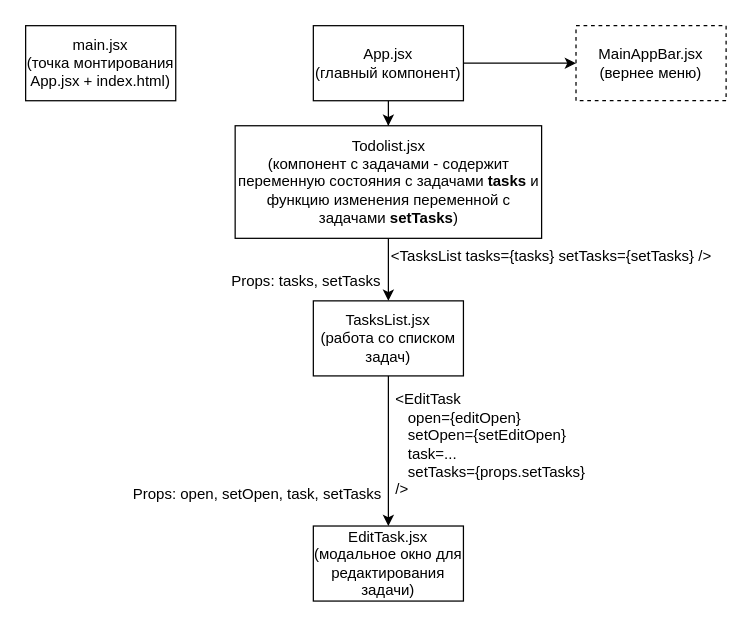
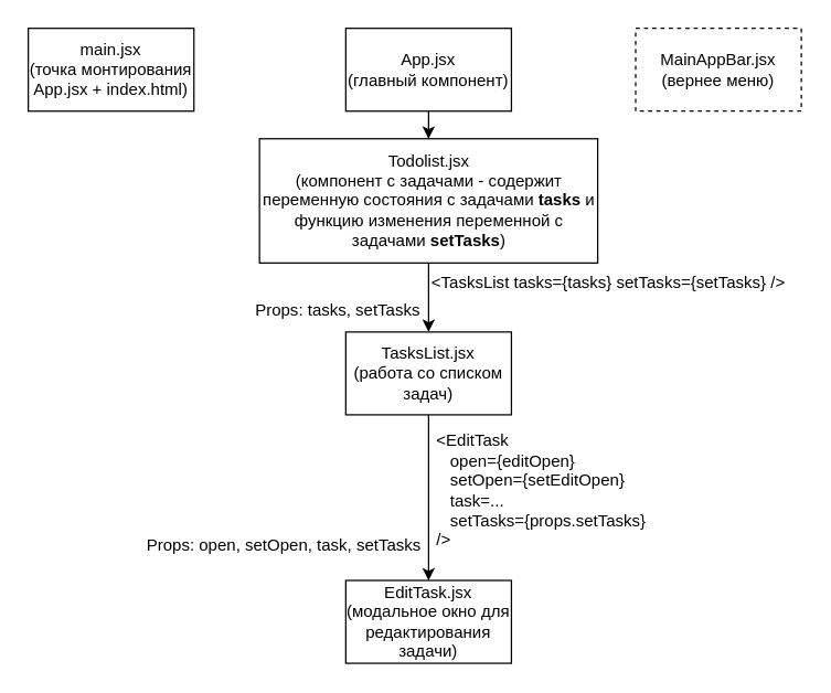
  <mxCell id="0" />
  <mxCell id="1" parent="0" />
  <mxCell id="2" value="" style="edgeStyle=orthogonalEdgeStyle;rounded=0;orthogonalLoop=1;jettySize=auto;html=1;" edge="1" parent="1" source="4" target="6"><mxGeometry relative="1" as="geometry" /></mxCell>
- <mxCell id="3" value="" style="edgeStyle=orthogonalEdgeStyle;rounded=0;orthogonalLoop=1;jettySize=auto;html=1;" edge="1" parent="1" source="4" target="14"><mxGeometry relative="1" as="geometry" /></mxCell>
  <mxCell id="4" value="App.jsx &lt;br&gt;(главный компонент)" style="rounded=0;whiteSpace=wrap;html=1;" vertex="1" parent="1"><mxGeometry x="250" y="20" width="120" height="60" as="geometry" /></mxCell>
  <mxCell id="5" value="" style="edgeStyle=orthogonalEdgeStyle;rounded=0;orthogonalLoop=1;jettySize=auto;html=1;" edge="1" parent="1" source="6" target="8"><mxGeometry relative="1" as="geometry" /></mxCell>
  <mxCell id="6" value="Todolist.jsx&lt;br&gt;(компонент с задачами - содержит переменную состояния с задачами &lt;b&gt;tasks&lt;/b&gt; и функцию изменения переменной с задачами &lt;b&gt;setTasks&lt;/b&gt;)" style="rounded=0;whiteSpace=wrap;html=1;" vertex="1" parent="1"><mxGeometry x="187.5" y="100" width="245" height="90" as="geometry" /></mxCell>
  <mxCell id="7" value="" style="edgeStyle=orthogonalEdgeStyle;rounded=0;orthogonalLoop=1;jettySize=auto;html=1;" edge="1" parent="1" source="8" target="9"><mxGeometry relative="1" as="geometry" /></mxCell>
  <mxCell id="8" value="TasksList.jsx&lt;br&gt;(работа со списком задач)" style="rounded=0;whiteSpace=wrap;html=1;" vertex="1" parent="1"><mxGeometry x="250" y="240" width="120" height="60" as="geometry" /></mxCell>
  <mxCell id="9" value="EditTask.jsx&lt;br&gt;(модальное окно для редактирования задачи)" style="rounded=0;whiteSpace=wrap;html=1;" vertex="1" parent="1"><mxGeometry x="250" y="420" width="120" height="60" as="geometry" /></mxCell>
  <mxCell id="10" value="Props:&amp;nbsp;tasks, setTasks" style="text;html=1;align=center;verticalAlign=middle;resizable=0;points=[];autosize=1;strokeColor=none;fillColor=none;" vertex="1" parent="1"><mxGeometry x="174" y="210" width="140" height="30" as="geometry" /></mxCell>
  <mxCell id="11" value="Props: open, setOpen, task, setTasks" style="text;html=1;align=center;verticalAlign=middle;resizable=0;points=[];autosize=1;strokeColor=none;fillColor=none;" vertex="1" parent="1"><mxGeometry x="95" y="380" width="220" height="30" as="geometry" /></mxCell>
  <mxCell id="12" value="&amp;lt;TasksList tasks={tasks} setTasks={setTasks} /&amp;gt;" style="text;html=1;align=center;verticalAlign=middle;resizable=0;points=[];autosize=1;strokeColor=none;fillColor=none;" vertex="1" parent="1"><mxGeometry x="300" y="190" width="280" height="30" as="geometry" /></mxCell>
  <mxCell id="13" value="&lt;div&gt;&amp;lt;EditTask&lt;/div&gt;&lt;div&gt;&amp;nbsp; &amp;nbsp;open={editOpen}&lt;/div&gt;&lt;div&gt;&amp;nbsp; &amp;nbsp;setOpen={setEditOpen}&lt;/div&gt;&lt;div&gt;&amp;nbsp; &amp;nbsp;task=...&lt;/div&gt;&lt;div&gt;&amp;nbsp; &amp;nbsp;setTasks={props.setTasks}&lt;/div&gt;&lt;div&gt;/&amp;gt;&lt;/div&gt;" style="text;html=1;strokeColor=none;fillColor=none;align=left;verticalAlign=middle;whiteSpace=wrap;rounded=0;" vertex="1" parent="1"><mxGeometry x="314" y="340" width="260" height="30" as="geometry" /></mxCell>
  <mxCell id="14" value="MainAppBar.jsx&lt;br&gt;(вернее меню)" style="rounded=0;whiteSpace=wrap;html=1;dashed=1;" vertex="1" parent="1"><mxGeometry x="460" y="20" width="120" height="60" as="geometry" /></mxCell>
  <mxCell id="15" value="main.jsx&lt;br&gt;(точка монтирования App.jsx + index.html)" style="rounded=0;whiteSpace=wrap;html=1;" vertex="1" parent="1"><mxGeometry x="20" y="20" width="120" height="60" as="geometry" /></mxCell>
